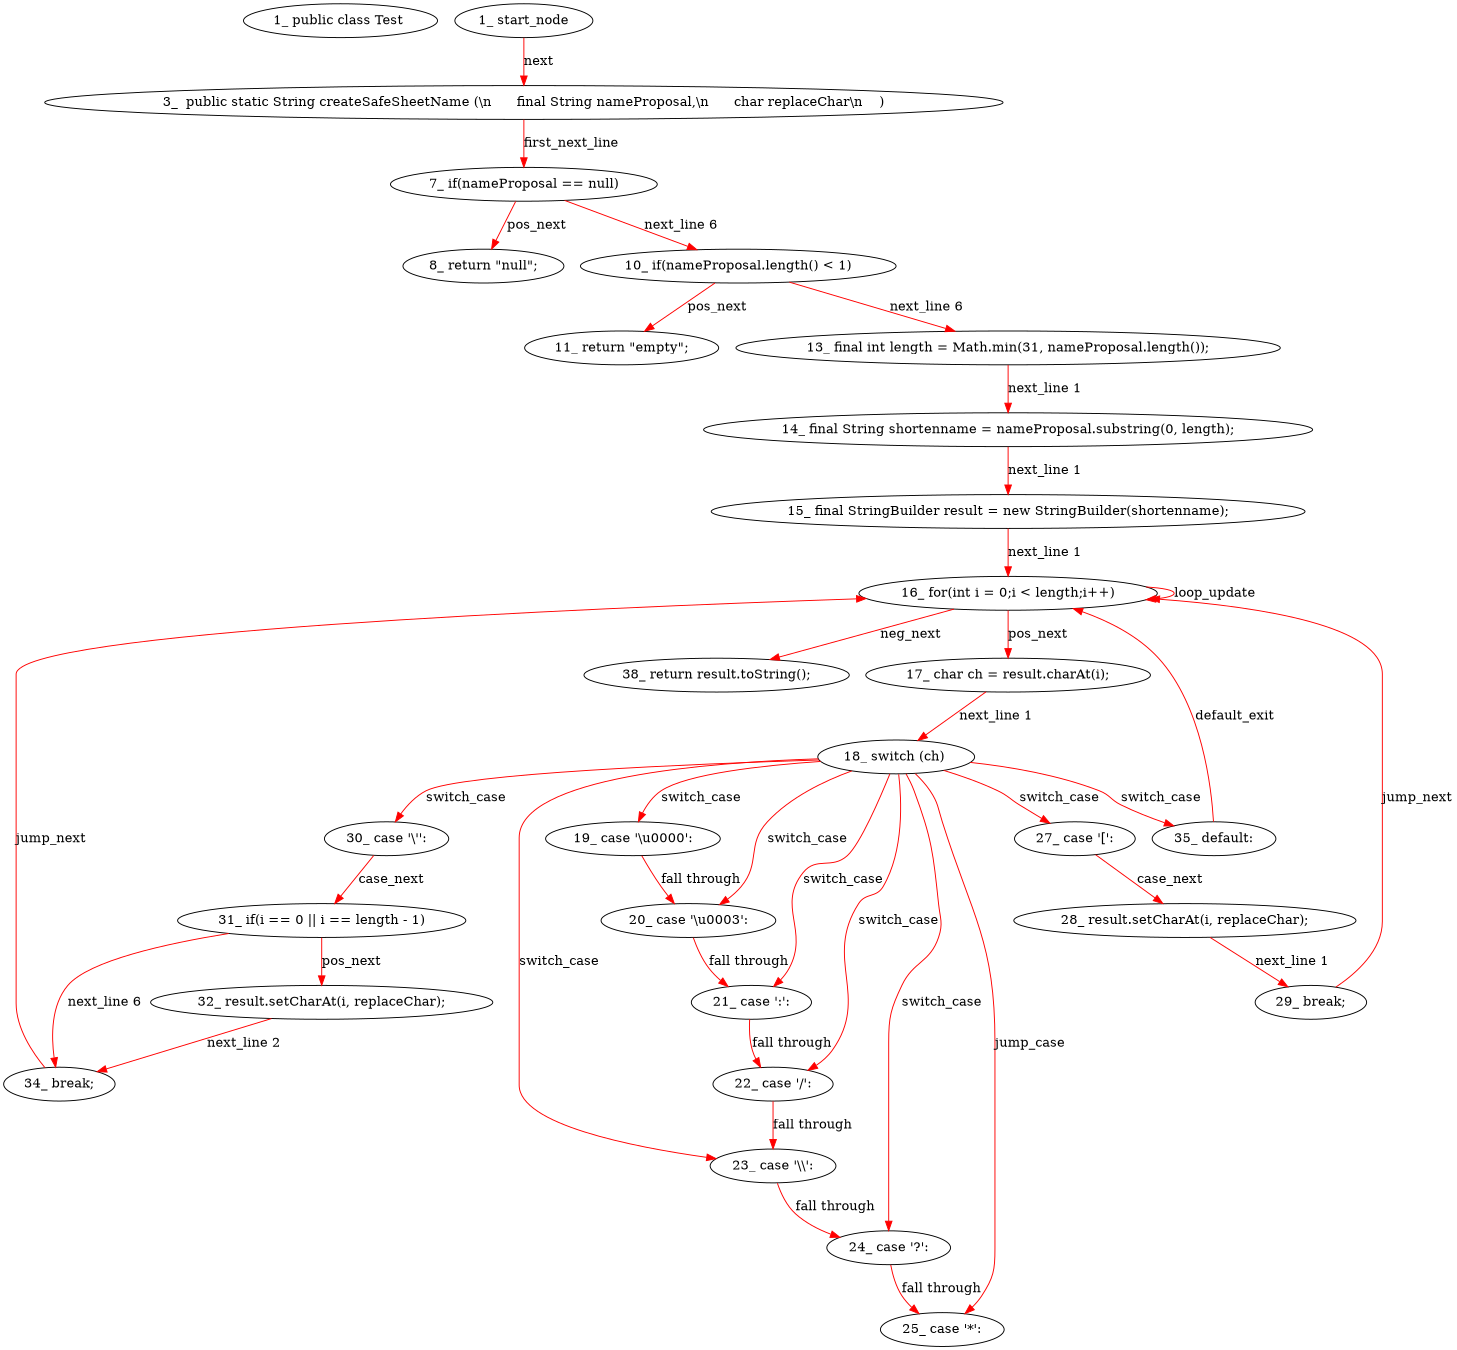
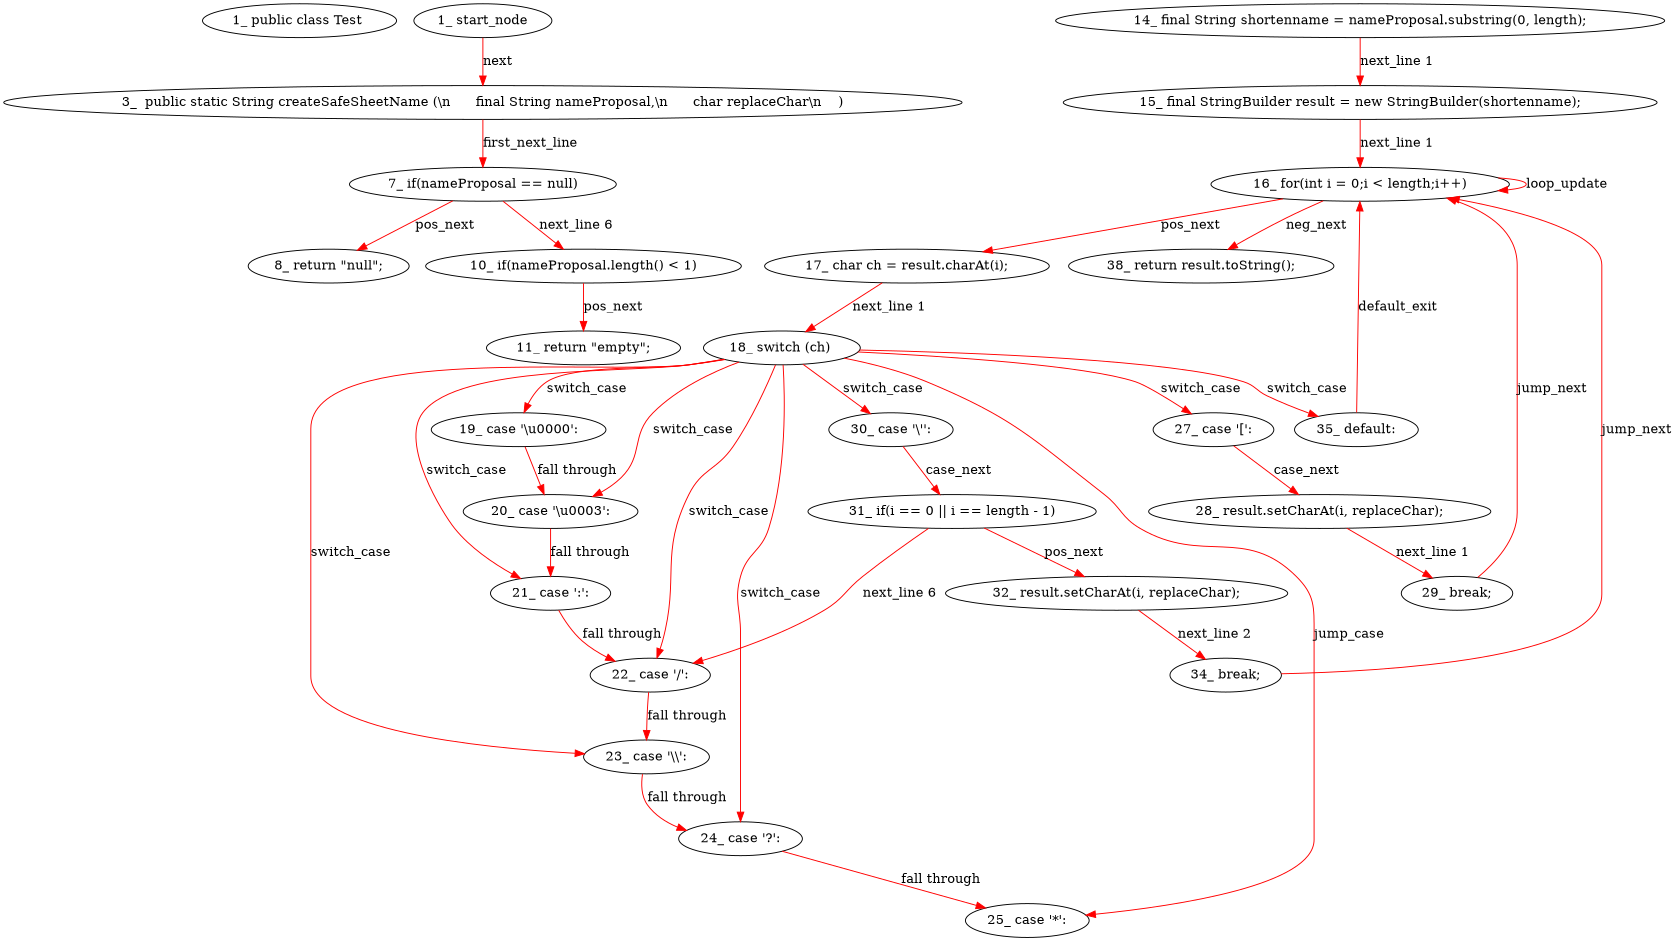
  digraph {
    node [type_label=case]
    edge [color=red controlflow_type=switch_case edge_type=CFG_edge]
    n1 [label="1_\ public\ class\ Test\ " type_label=class_declaration]
    n2 [label="3_\ \ public\ static\ String\ createSafeSheetName\ \(\\n\ \ \ \ \ \ final\ String\ nameProposal,\\n\ \ \ \ \ \ char\ replaceChar\\n\ \ \ \ \)" type_label=method_declaration]
    n3 [label="7_\ if\(nameProposal\ ==\ null\)" type_label=if]
    n4 [label="8_\ return\ \"null\";" type_label=return]
    n5 [label="10_\ if\(nameProposal\.length\(\)\ <\ 1\)" type_label=if]
    n6 [label="11_\ return\ \"empty\";" type_label=return]
-   n7 [label="13_\ final\ int\ length\ =\ Math\.min\(31,\ nameProposal\.length\(\)\);" type_label=expression_statement]
    n8 [label="14_\ final\ String\ shortenname\ =\ nameProposal\.substring\(0,\ length\);" type_label=expression_statement]
    n9 [label="15_\ final\ StringBuilder\ result\ =\ new\ StringBuilder\(shortenname\);" type_label=expression_statement]
    n10 [label="16_\ for\(int\ i\ =\ 0;i\ <\ length;i\+\+\)" type_label=for]
    n11 [label="17_\ char\ ch\ =\ result\.charAt\(i\);" type_label=expression_statement]
    n12 [label="38_\ return\ result\.toString\(\);" type_label=return]
    n13 [label="18_\ switch\ \(ch\)\ " type_label=switch]
    n14 [label="19_\ case\ '\\u0000':"]
    n15 [label="20_\ case\ '\\u0003':"]
    n16 [label="21_\ case\ ':':"]
    n17 [label="22_\ case\ '/':"]
    n18 [label="23_\ case\ '\\\\':"]
    n19 [label="24_\ case\ '\?':"]
    n20 [label="25_\ case\ '\*':"]
    n21 [label="27_\ case\ '\[':"]
    n22 [label="30_\ case\ '\\'':"]
    n23 [label="35_\ default:"]
    n24 [label="28_\ result\.setCharAt\(i,\ replaceChar\);" type_label=expression_statement]
    n25 [label="31_\ if\(i\ ==\ 0\ \|\|\ i\ ==\ length\ \-\ 1\)" type_label=if]
    n26 [label="29_\ break;" type_label=expression_statement]
    n27 [label="32_\ result\.setCharAt\(i,\ replaceChar\);" type_label=expression_statement]
    n28 [label="34_\ break;" type_label=expression_statement]
    n29 [label="1_\ start_node" type_label=start]
    n2 -> n3 [controlflow_type=first_next_line label=first_next_line]
    n3 -> n4 [controlflow_type=pos_next label=pos_next]
    n3 -> n5 [controlflow_type="next_line 6" label="next_line 6"]
    n5 -> n6 [controlflow_type=pos_next label=pos_next]
-   n5 -> n7 [controlflow_type="next_line 6" label="next_line 6"]
-   n7 -> n8 [controlflow_type="next_line 1" label="next_line 1"]
    n8 -> n9 [controlflow_type="next_line 1" label="next_line 1"]
    n9 -> n10 [controlflow_type="next_line 1" label="next_line 1"]
    n10 -> n10 [controlflow_type=loop_update label=loop_update]
    n10 -> n11 [controlflow_type=pos_next label=pos_next]
    n10 -> n12 [controlflow_type=neg_next label=neg_next]
    n11 -> n13 [controlflow_type="next_line 1" label="next_line 1"]
    n13 -> n14 [label=switch_case]
    n13 -> n15 [label=switch_case]
    n13 -> n16 [label=switch_case]
    n13 -> n17 [label=switch_case]
    n13 -> n18 [label=switch_case]
    n13 -> n19 [label=switch_case]
    n13 -> n20 [label=jump_case]
    n13 -> n21 [label=switch_case]
    n13 -> n22 [label=switch_case]
    n13 -> n23 [label=switch_case]
    n14 -> n15 [controlflow_type="fall through" label="fall through"]
    n15 -> n16 [controlflow_type="fall through" label="fall through"]
    n16 -> n17 [controlflow_type="fall through" label="fall through"]
    n17 -> n18 [controlflow_type="fall through" label="fall through"]
    n18 -> n19 [controlflow_type="fall through" label="fall through"]
    n19 -> n20 [controlflow_type="fall through" label="fall through"]
    n21 -> n24 [controlflow_type=case_next label=case_next]
    n22 -> n25 [controlflow_type=case_next label=case_next]
    n23 -> n10 [controlflow_type=default_exit label=default_exit]
    n24 -> n26 [controlflow_type="next_line 1" label="next_line 1"]
    n25 -> n27 [controlflow_type=pos_next label=pos_next]
-   n25 -> n28 [controlflow_type="next_line 6" label="next_line 6"]
+   n25 -> n17 [controlflow_type="next_line 6" label="next_line 6"]
    n26 -> n10 [controlflow_type=jump_next label=jump_next]
    n27 -> n28 [controlflow_type="next_line 2" label="next_line 2"]
    n28 -> n10 [controlflow_type=jump_next label=jump_next]
    n29 -> n2 [controlflow_type=next label=next]
  }
